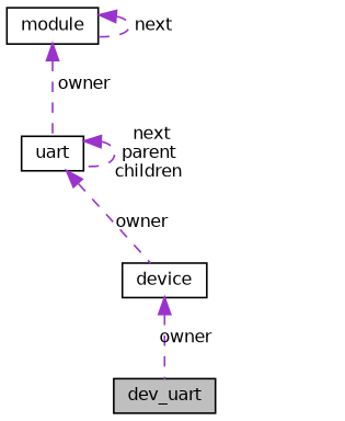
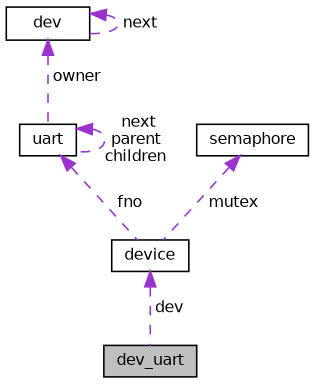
  digraph {
    node [color=black fillcolor=white fontname=Helvetica fontsize=10 shape=record style=filled]
    edge [color=darkorchid3 dir=back fontname=Helvetica fontsize=10 labelfontname=Helvetica labelfontsize=10 style=dashed]
    n1 [fillcolor=grey75 fontcolor=black height=0.2 label=dev_uart width=0.4]
    n2 [height=0.2 label=device width=0.4]
    n3 [height=0.2 label=uart width=0.4]
-   n4 [height=0.2 label=module width=0.4]
-   n2 -> n1 [label=" owner"]
-   n3 -> n2 [label=" owner"]
+   n4 [height=0.2 label=dev width=0.4]
+   n5 [height=0.2 label=semaphore width=0.4]
+   n2 -> n1 [label=" dev"]
+   n3 -> n2 [label=" fno"]
    n3 -> n3 [label=" next\nparent\nchildren"]
    n4 -> n3 [label=" owner"]
    n4 -> n4 [label=" next"]
+   n5 -> n2 [label=" mutex"]
  }
